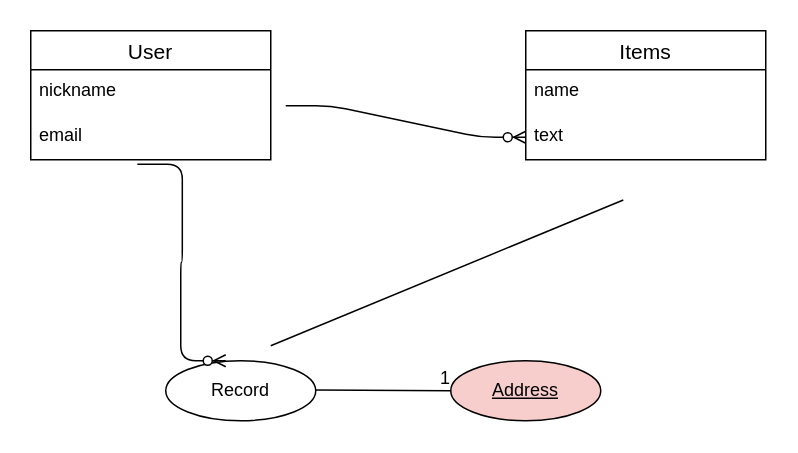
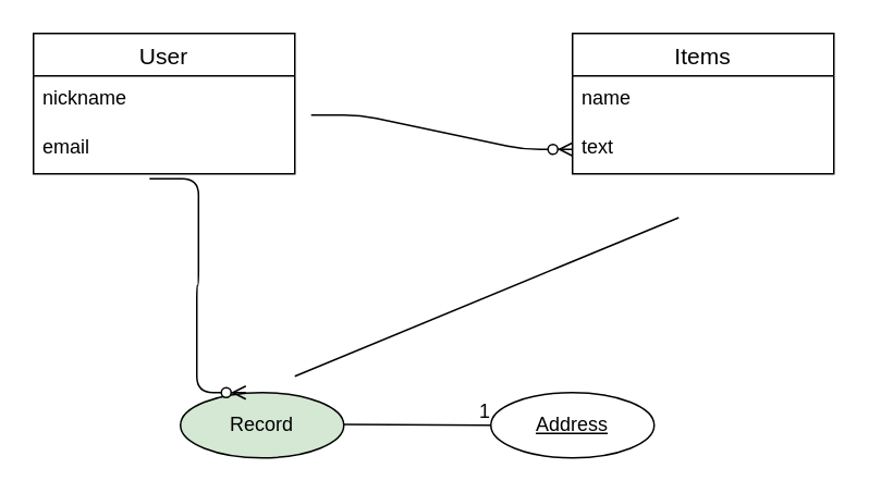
  <mxCell id="0" />
  <mxCell id="1" parent="0" />
  <mxCell id="2" value="User" style="swimlane;fontStyle=0;childLayout=stackLayout;horizontal=1;startSize=26;horizontalStack=0;resizeParent=1;resizeParentMax=0;resizeLast=0;collapsible=1;marginBottom=0;align=center;fontSize=14;" parent="1" vertex="1"><mxGeometry x="20" y="20" width="160" height="86" as="geometry" /></mxCell>
  <mxCell id="3" value="nickname" style="text;strokeColor=none;fillColor=none;spacingLeft=4;spacingRight=4;overflow=hidden;rotatable=0;points=[[0,0.5],[1,0.5]];portConstraint=eastwest;fontSize=12;" parent="2" vertex="1"><mxGeometry y="26" width="160" height="30" as="geometry" /></mxCell>
  <mxCell id="4" value="email" style="text;strokeColor=none;fillColor=none;spacingLeft=4;spacingRight=4;overflow=hidden;rotatable=0;points=[[0,0.5],[1,0.5]];portConstraint=eastwest;fontSize=12;" parent="2" vertex="1"><mxGeometry y="56" width="160" height="30" as="geometry" /></mxCell>
- <mxCell id="5" value="Record" style="ellipse;whiteSpace=wrap;html=1;align=center;" parent="1" vertex="1"><mxGeometry x="110" y="240" width="100" height="40" as="geometry" /></mxCell>
- <mxCell id="6" value="Address" style="ellipse;whiteSpace=wrap;html=1;align=center;fontStyle=4;fillColor=#f8cecc;" parent="1" vertex="1"><mxGeometry x="300" y="240" width="100" height="40" as="geometry" /></mxCell>
+ <mxCell id="5" value="Record" style="ellipse;whiteSpace=wrap;html=1;align=center;fillColor=#d5e8d4;" parent="1" vertex="1"><mxGeometry x="110" y="240" width="100" height="40" as="geometry" /></mxCell>
+ <mxCell id="6" value="Address" style="ellipse;whiteSpace=wrap;html=1;align=center;fontStyle=4;" parent="1" vertex="1"><mxGeometry x="300" y="240" width="100" height="40" as="geometry" /></mxCell>
  <mxCell id="7" value="" style="edgeStyle=entityRelationEdgeStyle;fontSize=12;html=1;endArrow=ERzeroToMany;endFill=1;entryX=0;entryY=0.5;entryDx=0;entryDy=0;" parent="1" target="14" edge="1"><mxGeometry width="100" height="100" relative="1" as="geometry"><mxPoint x="190" y="70" as="sourcePoint" /><mxPoint x="350" y="104" as="targetPoint" /></mxGeometry></mxCell>
  <mxCell id="8" value="" style="endArrow=none;html=1;rounded=0;" parent="1" edge="1"><mxGeometry relative="1" as="geometry"><mxPoint x="210" y="259.5" as="sourcePoint" /><mxPoint x="300" y="260" as="targetPoint" /></mxGeometry></mxCell>
  <mxCell id="9" value="1" style="resizable=0;html=1;align=right;verticalAlign=bottom;" parent="8" connectable="0" vertex="1"><mxGeometry x="1" relative="1" as="geometry" /></mxCell>
  <mxCell id="10" value="" style="edgeStyle=entityRelationEdgeStyle;fontSize=12;html=1;endArrow=ERzeroToMany;endFill=1;exitX=0.444;exitY=1.1;exitDx=0;exitDy=0;exitPerimeter=0;" edge="1" parent="1" source="4"><mxGeometry width="100" height="100" relative="1" as="geometry"><mxPoint x="290" y="190" as="sourcePoint" /><mxPoint x="150" y="240" as="targetPoint" /></mxGeometry></mxCell>
  <mxCell id="11" value="" style="endArrow=none;html=1;rounded=0;entryX=0.469;entryY=1.056;entryDx=0;entryDy=0;entryPerimeter=0;" edge="1" parent="1"><mxGeometry relative="1" as="geometry"><mxPoint x="180" y="230" as="sourcePoint" /><mxPoint x="415.04" y="132.8" as="targetPoint" /></mxGeometry></mxCell>
  <mxCell id="12" value="Items" style="swimlane;fontStyle=0;childLayout=stackLayout;horizontal=1;startSize=26;horizontalStack=0;resizeParent=1;resizeParentMax=0;resizeLast=0;collapsible=1;marginBottom=0;align=center;fontSize=14;" vertex="1" parent="1"><mxGeometry x="350" y="20" width="160" height="86" as="geometry" /></mxCell>
  <mxCell id="13" value="name" style="text;strokeColor=none;fillColor=none;spacingLeft=4;spacingRight=4;overflow=hidden;rotatable=0;points=[[0,0.5],[1,0.5]];portConstraint=eastwest;fontSize=12;" vertex="1" parent="12"><mxGeometry y="26" width="160" height="30" as="geometry" /></mxCell>
  <mxCell id="14" value="text" style="text;strokeColor=none;fillColor=none;spacingLeft=4;spacingRight=4;overflow=hidden;rotatable=0;points=[[0,0.5],[1,0.5]];portConstraint=eastwest;fontSize=12;" vertex="1" parent="12"><mxGeometry y="56" width="160" height="30" as="geometry" /></mxCell>
